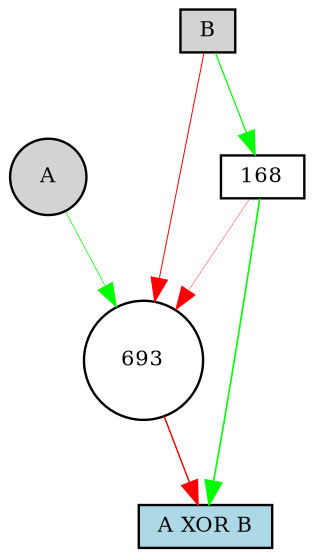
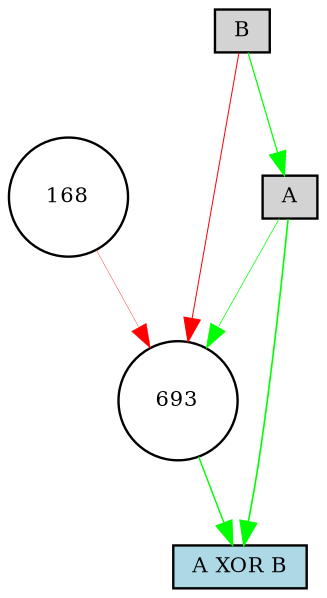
  digraph {
    node [fillcolor=lightgray fontsize=9 shape=box style=filled]
    edge [color=green style=solid]
-   A [height=0.2 shape=circle width=0.2]
+   A [height=0.2 width=0.2]
    693 [fillcolor=white height=0.2 shape=circle width=0.2]
    "A XOR B" [fillcolor=lightblue height=0.2 width=0.2]
-   168 [fillcolor=white height=0.2 width=0.2]
+   168 [fillcolor=white height=0.2 shape=circle width=0.2]
    B [height=0.2 width=0.2]
    A -> 693 [penwidth=0.3037004828155714]
-   693 -> "A XOR B" [color=red penwidth=0.6098349406520892]
+   693 -> "A XOR B" [penwidth=0.6098349406520892]
    168 -> 693 [color=red penwidth=0.15431997340521458]
-   168 -> "A XOR B" [penwidth=0.6823970478504754]
+   A -> "A XOR B" [penwidth=0.6823970478504754]
    B -> 693 [color=red penwidth=0.4193444983831198]
-   B -> 168 [penwidth=0.5208245214370655]
+   B -> A [penwidth=0.5208245214370655]
  }
